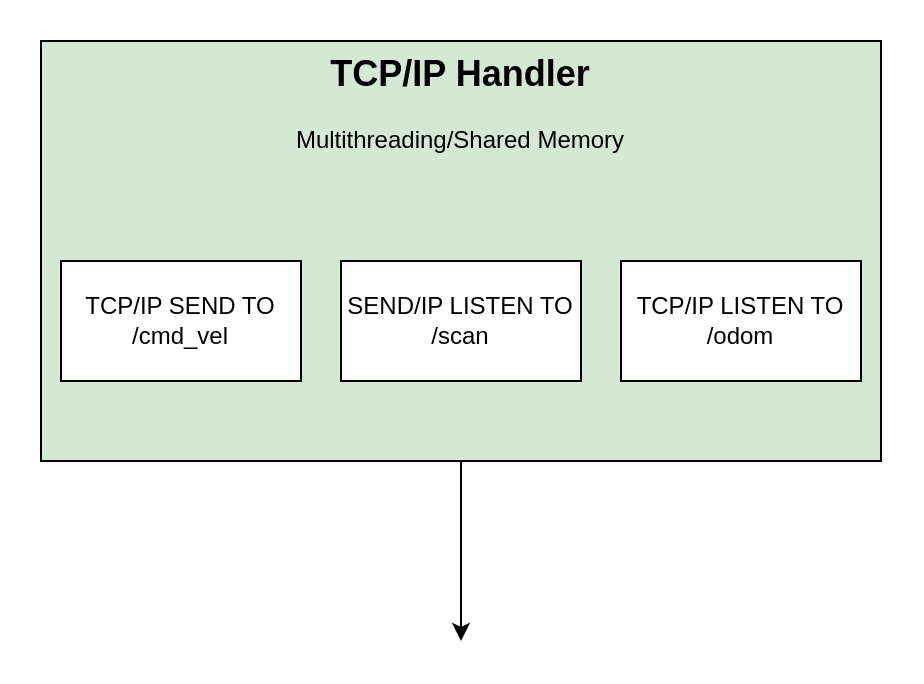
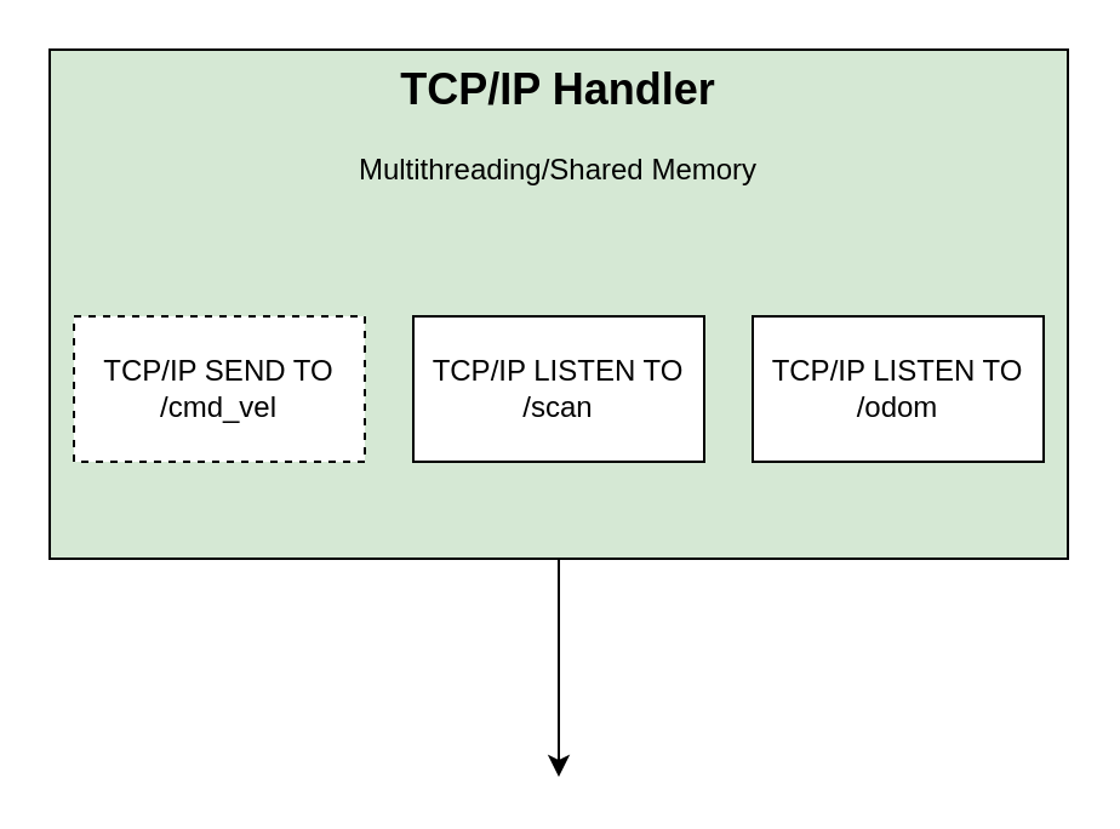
  <mxCell id="0" />
  <mxCell id="1" parent="0" />
  <mxCell id="2" style="edgeStyle=orthogonalEdgeStyle;rounded=0;orthogonalLoop=1;jettySize=auto;html=1;exitX=0.5;exitY=1;exitDx=0;exitDy=0;" edge="1" parent="1" source="3"><mxGeometry relative="1" as="geometry"><mxPoint x="230" y="320" as="targetPoint" /></mxGeometry></mxCell>
  <mxCell id="3" value="&lt;div&gt;&lt;b style=&quot;font-size: 18px;&quot;&gt;TCP/IP Handler&lt;/b&gt;&lt;/div&gt;&lt;br&gt;Multithreading/Shared Memory" style="rounded=0;whiteSpace=wrap;html=1;verticalAlign=top;fillColor=#d5e8d4;" vertex="1" parent="1"><mxGeometry x="20" y="20" width="420" height="210" as="geometry" /></mxCell>
  <mxCell id="4" value="TCP/IP LISTEN TO /odom" style="rounded=0;whiteSpace=wrap;html=1;" vertex="1" parent="1"><mxGeometry x="310" y="130" width="120" height="60" as="geometry" /></mxCell>
- <mxCell id="5" value="TCP/IP SEND TO /cmd_vel" style="rounded=0;whiteSpace=wrap;html=1;" vertex="1" parent="1"><mxGeometry x="30" y="130" width="120" height="60" as="geometry" /></mxCell>
- <mxCell id="6" value="SEND/IP LISTEN TO /scan" style="rounded=0;whiteSpace=wrap;html=1;" vertex="1" parent="1"><mxGeometry x="170" y="130" width="120" height="60" as="geometry" /></mxCell>
+ <mxCell id="5" value="TCP/IP SEND TO /cmd_vel" style="rounded=0;whiteSpace=wrap;html=1;dashed=1;" vertex="1" parent="1"><mxGeometry x="30" y="130" width="120" height="60" as="geometry" /></mxCell>
+ <mxCell id="6" value="TCP/IP LISTEN TO /scan" style="rounded=0;whiteSpace=wrap;html=1;" vertex="1" parent="1"><mxGeometry x="170" y="130" width="120" height="60" as="geometry" /></mxCell>
